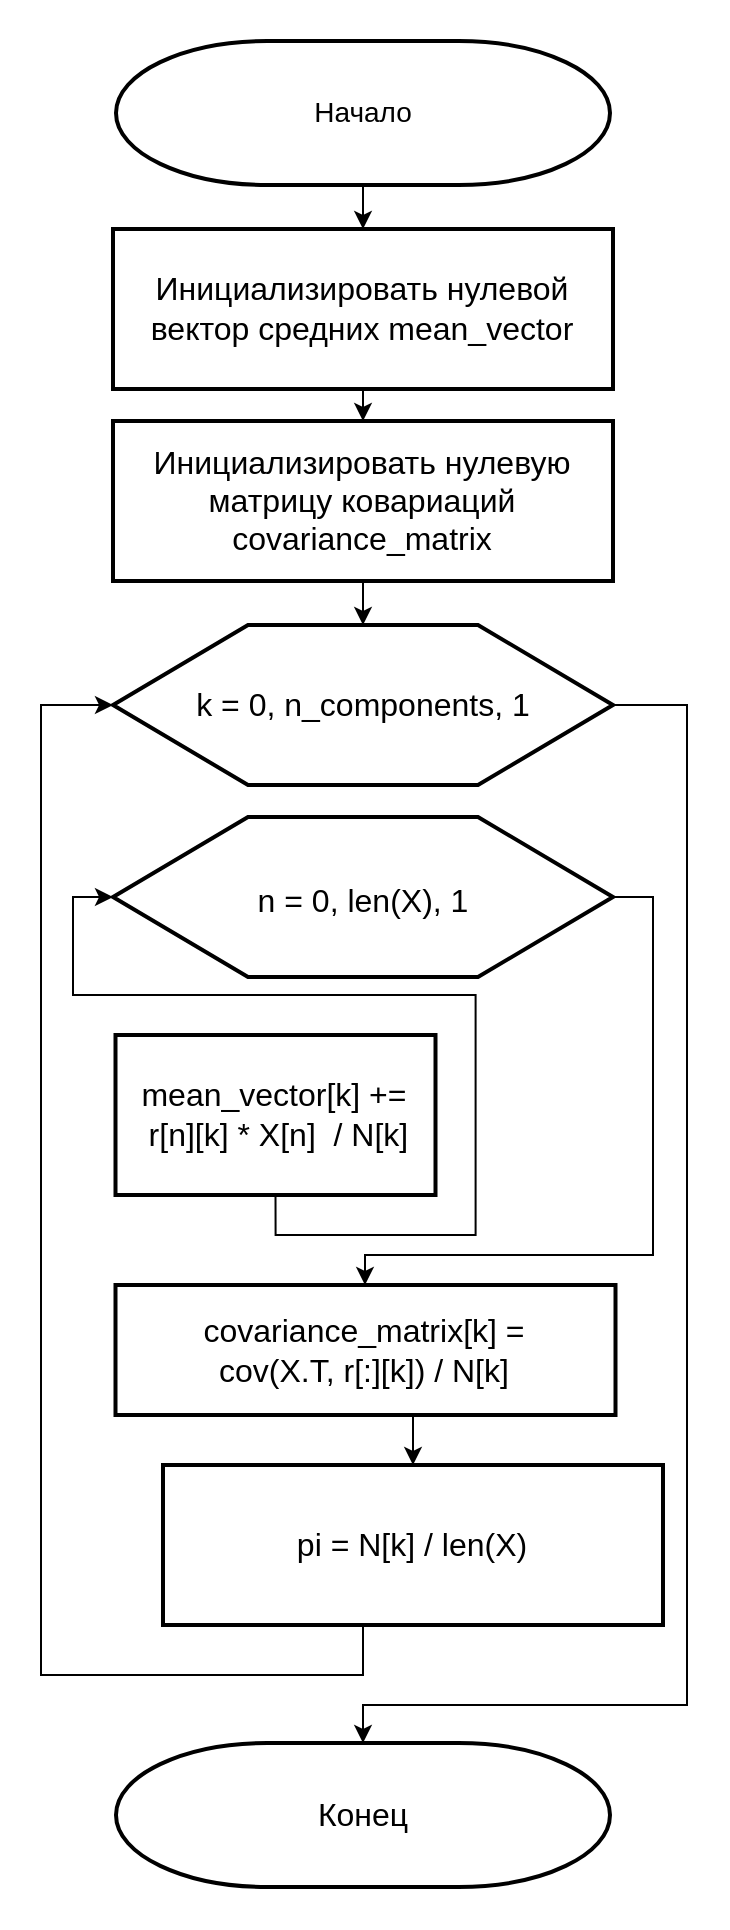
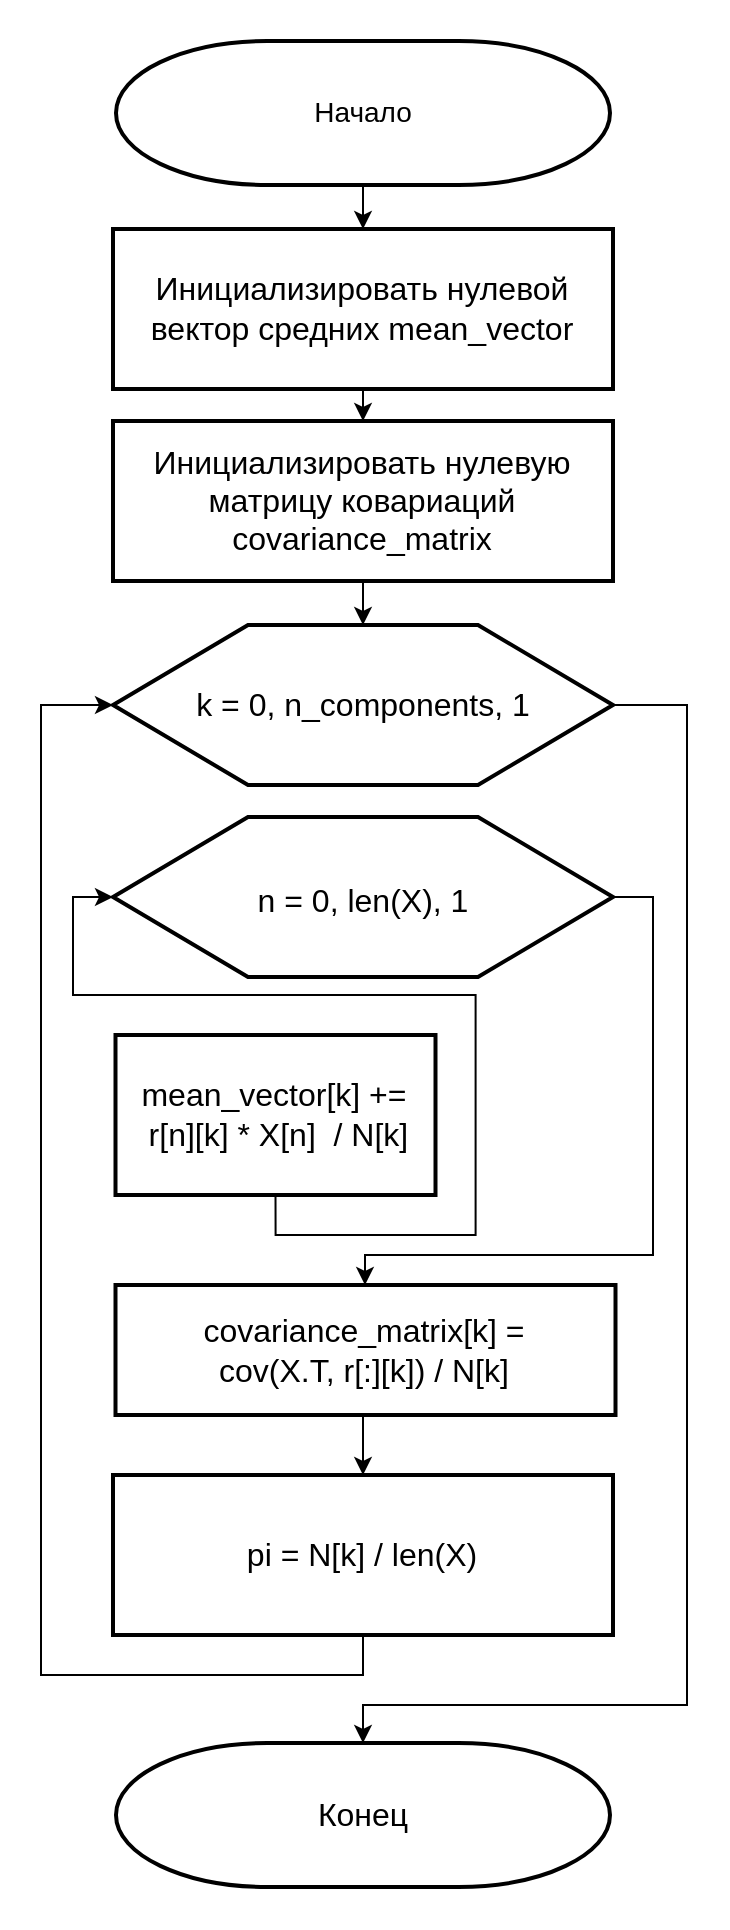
  <mxCell id="0" />
  <mxCell id="1" parent="0" />
  <mxCell id="2" style="edgeStyle=orthogonalEdgeStyle;rounded=0;orthogonalLoop=1;jettySize=auto;html=1;exitX=0.5;exitY=1;exitDx=0;exitDy=0;entryX=0.5;entryY=0;entryDx=0;entryDy=0;fontSize=16;" edge="1" parent="1" source="3" target="16"><mxGeometry relative="1" as="geometry" /></mxCell>
  <mxCell id="3" value="&lt;font style=&quot;font-size: 16px;&quot;&gt;Инициализировать нулевой вектор средних mean_vector&lt;/font&gt;" style="whiteSpace=wrap;html=1;strokeWidth=2;" parent="1" vertex="1"><mxGeometry x="56" y="114" width="250" height="80" as="geometry" /></mxCell>
  <mxCell id="4" value="&lt;font style=&quot;font-size: 16px;&quot;&gt;Конец&lt;/font&gt;" style="strokeWidth=2;html=1;shape=mxgraph.flowchart.terminator;whiteSpace=wrap;" parent="1" vertex="1"><mxGeometry x="57.5" y="871" width="247" height="72" as="geometry" /></mxCell>
  <mxCell id="5" style="edgeStyle=orthogonalEdgeStyle;rounded=0;orthogonalLoop=1;jettySize=auto;html=1;exitX=0.5;exitY=1;exitDx=0;exitDy=0;exitPerimeter=0;entryX=0.5;entryY=0;entryDx=0;entryDy=0;fontSize=14;" parent="1" source="6" target="3" edge="1"><mxGeometry relative="1" as="geometry" /></mxCell>
  <mxCell id="6" value="&lt;span style=&quot;font-size: 14px;&quot;&gt;Начало&lt;/span&gt;" style="strokeWidth=2;html=1;shape=mxgraph.flowchart.terminator;whiteSpace=wrap;" parent="1" vertex="1"><mxGeometry x="57.5" y="20" width="247" height="72" as="geometry" /></mxCell>
  <mxCell id="7" style="edgeStyle=orthogonalEdgeStyle;rounded=0;orthogonalLoop=1;jettySize=auto;html=1;exitX=1;exitY=0.5;exitDx=0;exitDy=0;fontSize=16;" edge="1" parent="1" source="8" target="4"><mxGeometry relative="1" as="geometry"><Array as="points"><mxPoint x="343" y="352" /><mxPoint x="343" y="852" /><mxPoint x="181" y="852" /></Array></mxGeometry></mxCell>
  <mxCell id="8" value="" style="verticalLabelPosition=bottom;verticalAlign=top;html=1;shape=hexagon;perimeter=hexagonPerimeter2;arcSize=6;size=0.27;strokeWidth=2;" vertex="1" parent="1"><mxGeometry x="56" y="312" width="250" height="80" as="geometry" /></mxCell>
  <mxCell id="9" value="&lt;font style=&quot;font-size: 16px;&quot;&gt;k = 0, n_components, 1&lt;/font&gt;" style="text;html=1;strokeColor=none;fillColor=none;align=center;verticalAlign=middle;whiteSpace=wrap;rounded=0;" vertex="1" parent="1"><mxGeometry x="91.63" y="337" width="178.75" height="30" as="geometry" /></mxCell>
  <mxCell id="10" style="edgeStyle=orthogonalEdgeStyle;rounded=0;orthogonalLoop=1;jettySize=auto;html=1;exitX=1;exitY=0.5;exitDx=0;exitDy=0;fontSize=14;" edge="1" parent="1" source="11" target="18"><mxGeometry relative="1" as="geometry"><Array as="points"><mxPoint x="326" y="448" /><mxPoint x="326" y="627" /><mxPoint x="182" y="627" /></Array></mxGeometry></mxCell>
  <mxCell id="11" value="" style="verticalLabelPosition=bottom;verticalAlign=top;html=1;shape=hexagon;perimeter=hexagonPerimeter2;arcSize=6;size=0.27;strokeWidth=2;" vertex="1" parent="1"><mxGeometry x="56" y="408" width="250" height="80" as="geometry" /></mxCell>
  <mxCell id="12" value="&lt;font style=&quot;font-size: 16px;&quot;&gt;n = 0, len(X), 1&lt;/font&gt;" style="text;html=1;strokeColor=none;fillColor=none;align=center;verticalAlign=middle;whiteSpace=wrap;rounded=0;" vertex="1" parent="1"><mxGeometry x="103.5" y="435" width="155" height="30" as="geometry" /></mxCell>
  <mxCell id="13" style="edgeStyle=orthogonalEdgeStyle;rounded=0;orthogonalLoop=1;jettySize=auto;html=1;exitX=0.5;exitY=1;exitDx=0;exitDy=0;entryX=0;entryY=0.5;entryDx=0;entryDy=0;fontSize=14;" edge="1" parent="1" source="14" target="11"><mxGeometry relative="1" as="geometry" /></mxCell>
  <mxCell id="14" value="&lt;font style=&quot;font-size: 16px;&quot;&gt;mean_vector[&lt;font style=&quot;font-size: 16px;&quot;&gt;k&lt;/font&gt;&lt;font style=&quot;font-size: 16px;&quot;&gt;]&lt;/font&gt;&amp;nbsp;+=&lt;br&gt;&amp;nbsp;r[n][k] * X[n]&amp;nbsp; / N[k]&lt;/font&gt;" style="whiteSpace=wrap;html=1;strokeWidth=2;" vertex="1" parent="1"><mxGeometry x="57.25" y="517" width="160" height="80" as="geometry" /></mxCell>
  <mxCell id="15" style="edgeStyle=orthogonalEdgeStyle;rounded=0;orthogonalLoop=1;jettySize=auto;html=1;exitX=0.5;exitY=1;exitDx=0;exitDy=0;entryX=0.5;entryY=0;entryDx=0;entryDy=0;fontSize=16;" edge="1" parent="1" source="16" target="8"><mxGeometry relative="1" as="geometry" /></mxCell>
  <mxCell id="16" value="&lt;font style=&quot;font-size: 16px;&quot;&gt;Инициализировать нулевую матрицу ковариаций covariance_matrix&lt;/font&gt;" style="whiteSpace=wrap;html=1;strokeWidth=2;" vertex="1" parent="1"><mxGeometry x="56" y="210" width="250" height="80" as="geometry" /></mxCell>
  <mxCell id="17" style="edgeStyle=orthogonalEdgeStyle;rounded=0;orthogonalLoop=1;jettySize=auto;html=1;exitX=0.5;exitY=1;exitDx=0;exitDy=0;entryX=0.5;entryY=0;entryDx=0;entryDy=0;fontSize=16;" edge="1" parent="1" source="18" target="20"><mxGeometry relative="1" as="geometry" /></mxCell>
  <mxCell id="18" value="&lt;span style=&quot;font-size: 16px;&quot;&gt;covariance_matrix[k] = &lt;br&gt;cov(X.T, r[:][k]) / N[k]&lt;/span&gt;" style="whiteSpace=wrap;html=1;strokeWidth=2;" vertex="1" parent="1"><mxGeometry x="57.25" y="642" width="250" height="65" as="geometry" /></mxCell>
  <mxCell id="19" style="edgeStyle=orthogonalEdgeStyle;rounded=0;orthogonalLoop=1;jettySize=auto;html=1;exitX=0.5;exitY=1;exitDx=0;exitDy=0;fontSize=16;entryX=0;entryY=0.5;entryDx=0;entryDy=0;" edge="1" parent="1" source="20" target="8"><mxGeometry relative="1" as="geometry"><mxPoint x="12" y="416" as="targetPoint" /><Array as="points"><mxPoint x="181" y="837" /><mxPoint x="20" y="837" /><mxPoint x="20" y="352" /></Array></mxGeometry></mxCell>
- <mxCell id="20" value="&lt;font style=&quot;font-size: 16px;&quot;&gt;pi = N[k] / len(X)&lt;/font&gt;" style="whiteSpace=wrap;html=1;strokeWidth=2;" vertex="1" parent="1"><mxGeometry x="81" y="732" width="250" height="80" as="geometry" /></mxCell>
+ <mxCell id="20" value="&lt;font style=&quot;font-size: 16px;&quot;&gt;pi = N[k] / len(X)&lt;/font&gt;" style="whiteSpace=wrap;html=1;strokeWidth=2;" vertex="1" parent="1"><mxGeometry x="56" y="737" width="250" height="80" as="geometry" /></mxCell>
